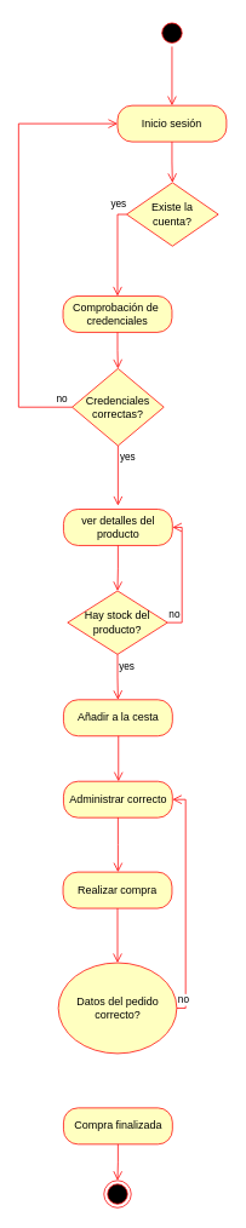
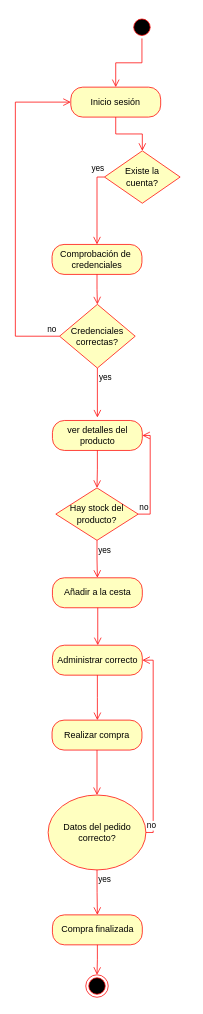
  <mxCell id="0" />
  <mxCell id="1" parent="0" />
  <mxCell id="2" value="" style="ellipse;html=1;shape=startState;fillColor=#000000;strokeColor=#ff0000;" parent="1" vertex="1"><mxGeometry x="174" y="20" width="30" height="30" as="geometry" /></mxCell>
  <mxCell id="3" value="" style="edgeStyle=orthogonalEdgeStyle;html=1;verticalAlign=bottom;endArrow=open;endSize=8;strokeColor=#ff0000;rounded=0;entryX=0.5;entryY=0;entryDx=0;entryDy=0;" parent="1" source="2" target="4" edge="1"><mxGeometry relative="1" as="geometry"><mxPoint x="189" y="110" as="targetPoint" /></mxGeometry></mxCell>
- <mxCell id="4" value="Inicio sesión" style="rounded=1;whiteSpace=wrap;html=1;arcSize=40;fontColor=#000000;fillColor=#ffffc0;strokeColor=#ff0000;" parent="1" vertex="1"><mxGeometry x="129" y="115" width="120" height="40" as="geometry" /></mxCell>
+ <mxCell id="4" value="Inicio sesión" style="rounded=1;whiteSpace=wrap;html=1;arcSize=40;fontColor=#000000;fillColor=#ffffc0;strokeColor=#ff0000;" parent="1" vertex="1"><mxGeometry x="94" y="115" width="120" height="40" as="geometry" /></mxCell>
  <mxCell id="5" value="" style="edgeStyle=orthogonalEdgeStyle;html=1;verticalAlign=bottom;endArrow=open;endSize=8;strokeColor=#ff0000;rounded=0;entryX=0.5;entryY=0;entryDx=0;entryDy=0;" parent="1" source="4" target="6" edge="1"><mxGeometry relative="1" as="geometry"><mxPoint x="189" y="220" as="targetPoint" /></mxGeometry></mxCell>
  <mxCell id="6" value="Existe la &lt;br&gt;cuenta?" style="rhombus;whiteSpace=wrap;html=1;fontColor=#000000;fillColor=#ffffc0;strokeColor=#ff0000;" parent="1" vertex="1"><mxGeometry x="139" y="200" width="101" height="70" as="geometry" /></mxCell>
  <mxCell id="7" value="yes" style="edgeStyle=orthogonalEdgeStyle;html=1;align=left;verticalAlign=top;endArrow=open;endSize=8;strokeColor=#ff0000;rounded=0;exitX=0;exitY=0.5;exitDx=0;exitDy=0;entryX=0.5;entryY=0;entryDx=0;entryDy=0;" parent="1" source="6" target="8" edge="1"><mxGeometry x="-0.8" y="-27" relative="1" as="geometry"><mxPoint x="150" y="330" as="targetPoint" /><Array as="points"><mxPoint x="129" y="235" /></Array><mxPoint x="18" y="-25" as="offset" /></mxGeometry></mxCell>
  <mxCell id="8" value="Comprobación de&amp;nbsp;&lt;br&gt;credenciales" style="rounded=1;whiteSpace=wrap;html=1;arcSize=40;fontColor=#000000;fillColor=#ffffc0;strokeColor=#ff0000;" parent="1" vertex="1"><mxGeometry x="69" y="325" width="120" height="40" as="geometry" /></mxCell>
  <mxCell id="9" value="" style="edgeStyle=orthogonalEdgeStyle;html=1;verticalAlign=bottom;endArrow=open;endSize=8;strokeColor=#ff0000;rounded=0;entryX=0.5;entryY=0;entryDx=0;entryDy=0;" parent="1" source="8" target="10" edge="1"><mxGeometry relative="1" as="geometry"><mxPoint x="144" y="430" as="targetPoint" /></mxGeometry></mxCell>
  <mxCell id="10" value="Credenciales correctas?" style="rhombus;whiteSpace=wrap;html=1;fontColor=#000000;fillColor=#ffffc0;strokeColor=#ff0000;" parent="1" vertex="1"><mxGeometry x="79" y="405" width="101" height="85" as="geometry" /></mxCell>
  <mxCell id="11" value="no" style="edgeStyle=orthogonalEdgeStyle;html=1;align=left;verticalAlign=bottom;endArrow=open;endSize=8;strokeColor=#ff0000;rounded=0;entryX=0;entryY=0.5;entryDx=0;entryDy=0;" parent="1" source="10" target="4" edge="1"><mxGeometry x="-0.921" relative="1" as="geometry"><mxPoint x="279" y="480" as="targetPoint" /><Array as="points"><mxPoint x="20" y="448" /><mxPoint x="20" y="135" /></Array><mxPoint as="offset" /></mxGeometry></mxCell>
  <mxCell id="12" value="yes" style="edgeStyle=orthogonalEdgeStyle;html=1;align=left;verticalAlign=top;endArrow=open;endSize=8;strokeColor=#ff0000;rounded=0;entryX=0.5;entryY=-0.099;entryDx=0;entryDy=0;entryPerimeter=0;" parent="1" source="10" target="13" edge="1"><mxGeometry x="-1" relative="1" as="geometry"><mxPoint x="129" y="550" as="targetPoint" /></mxGeometry></mxCell>
  <mxCell id="13" value="ver detalles del producto" style="rounded=1;whiteSpace=wrap;html=1;arcSize=40;fontColor=#000000;fillColor=#ffffc0;strokeColor=#ff0000;" vertex="1" parent="1"><mxGeometry x="69.5" y="560" width="120" height="40" as="geometry" /></mxCell>
  <mxCell id="14" value="" style="edgeStyle=orthogonalEdgeStyle;html=1;verticalAlign=bottom;endArrow=open;endSize=8;strokeColor=#ff0000;rounded=0;entryX=0.5;entryY=0;entryDx=0;entryDy=0;" edge="1" source="13" parent="1" target="15"><mxGeometry relative="1" as="geometry"><mxPoint x="129.5" y="670" as="targetPoint" /></mxGeometry></mxCell>
  <mxCell id="15" value="Hay stock del producto?" style="rhombus;whiteSpace=wrap;html=1;fontColor=#000000;fillColor=#ffffc0;strokeColor=#ff0000;" vertex="1" parent="1"><mxGeometry x="74" y="650" width="110" height="70" as="geometry" /></mxCell>
  <mxCell id="16" value="no" style="edgeStyle=orthogonalEdgeStyle;html=1;align=left;verticalAlign=bottom;endArrow=open;endSize=8;strokeColor=#ff0000;rounded=0;entryX=1;entryY=0.5;entryDx=0;entryDy=0;" edge="1" source="15" parent="1" target="13"><mxGeometry x="-1" relative="1" as="geometry"><mxPoint x="270" y="770" as="targetPoint" /><Array as="points"><mxPoint x="200" y="685" /><mxPoint x="200" y="580" /></Array></mxGeometry></mxCell>
  <mxCell id="17" value="yes" style="edgeStyle=orthogonalEdgeStyle;html=1;align=left;verticalAlign=top;endArrow=open;endSize=8;strokeColor=#ff0000;rounded=0;entryX=0.5;entryY=0;entryDx=0;entryDy=0;" edge="1" source="15" parent="1" target="18"><mxGeometry x="-1" relative="1" as="geometry"><mxPoint x="130" y="850" as="targetPoint" /></mxGeometry></mxCell>
  <mxCell id="18" value="Añadir a la cesta" style="rounded=1;whiteSpace=wrap;html=1;arcSize=40;fontColor=#000000;fillColor=#ffffc0;strokeColor=#ff0000;" vertex="1" parent="1"><mxGeometry x="69.5" y="770" width="120" height="40" as="geometry" /></mxCell>
  <mxCell id="19" value="" style="edgeStyle=orthogonalEdgeStyle;html=1;verticalAlign=bottom;endArrow=open;endSize=8;strokeColor=#ff0000;rounded=0;" edge="1" source="18" parent="1"><mxGeometry relative="1" as="geometry"><mxPoint x="130" y="860" as="targetPoint" /><Array as="points"><mxPoint x="130" y="860" /><mxPoint x="130" y="910" /></Array></mxGeometry></mxCell>
  <mxCell id="20" value="Administrar correcto" style="rounded=1;whiteSpace=wrap;html=1;arcSize=40;fontColor=#000000;fillColor=#ffffc0;strokeColor=#ff0000;" vertex="1" parent="1"><mxGeometry x="69.5" y="860" width="120" height="40" as="geometry" /></mxCell>
  <mxCell id="21" value="" style="edgeStyle=orthogonalEdgeStyle;html=1;verticalAlign=bottom;endArrow=open;endSize=8;strokeColor=#ff0000;rounded=0;" edge="1" source="20" parent="1"><mxGeometry relative="1" as="geometry"><mxPoint x="129.5" y="960" as="targetPoint" /></mxGeometry></mxCell>
  <mxCell id="22" value="Realizar compra" style="rounded=1;whiteSpace=wrap;html=1;arcSize=40;fontColor=#000000;fillColor=#ffffc0;strokeColor=#ff0000;" vertex="1" parent="1"><mxGeometry x="69" y="960" width="120" height="40" as="geometry" /></mxCell>
  <mxCell id="23" value="" style="edgeStyle=orthogonalEdgeStyle;html=1;verticalAlign=bottom;endArrow=open;endSize=8;strokeColor=#ff0000;rounded=0;entryX=0.5;entryY=0;entryDx=0;entryDy=0;" edge="1" source="22" parent="1" target="24"><mxGeometry relative="1" as="geometry"><mxPoint x="129" y="1060" as="targetPoint" /></mxGeometry></mxCell>
  <mxCell id="24" value="Datos del pedido correcto?" style="ellipse;whiteSpace=wrap;html=1;fontColor=#000000;fillColor=#ffffc0;strokeColor=#ff0000;" vertex="1" parent="1"><mxGeometry x="63.75" y="1060" width="130.5" height="100" as="geometry" /></mxCell>
  <mxCell id="25" value="no" style="edgeStyle=orthogonalEdgeStyle;html=1;align=left;verticalAlign=bottom;endArrow=open;endSize=8;strokeColor=#ff0000;rounded=0;entryX=1;entryY=0.5;entryDx=0;entryDy=0;" edge="1" source="24" parent="1" target="20"><mxGeometry x="-1" relative="1" as="geometry"><mxPoint x="270" y="1100" as="targetPoint" /><Array as="points"><mxPoint x="204" y="1110" /><mxPoint x="204" y="880" /></Array></mxGeometry></mxCell>
+ <mxCell id="26" value="yes" style="edgeStyle=orthogonalEdgeStyle;html=1;align=left;verticalAlign=top;endArrow=open;endSize=8;strokeColor=#ff0000;rounded=0;entryX=0.5;entryY=0;entryDx=0;entryDy=0;" edge="1" source="24" parent="1" target="27"><mxGeometry x="-1" relative="1" as="geometry"><mxPoint x="130" y="1180" as="targetPoint" /></mxGeometry></mxCell>
  <mxCell id="27" value="Compra finalizada" style="rounded=1;whiteSpace=wrap;html=1;arcSize=40;fontColor=#000000;fillColor=#ffffc0;strokeColor=#ff0000;" vertex="1" parent="1"><mxGeometry x="69.5" y="1220" width="120" height="40" as="geometry" /></mxCell>
  <mxCell id="28" value="" style="edgeStyle=orthogonalEdgeStyle;html=1;verticalAlign=bottom;endArrow=open;endSize=8;strokeColor=#ff0000;rounded=0;entryX=0.5;entryY=0;entryDx=0;entryDy=0;" edge="1" source="27" parent="1" target="29"><mxGeometry relative="1" as="geometry"><mxPoint x="129.5" y="1320" as="targetPoint" /></mxGeometry></mxCell>
  <mxCell id="29" value="" style="ellipse;html=1;shape=endState;fillColor=#000000;strokeColor=#ff0000;" vertex="1" parent="1"><mxGeometry x="114" y="1300" width="30" height="30" as="geometry" /></mxCell>
